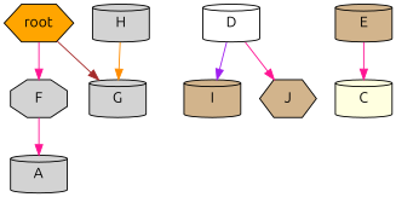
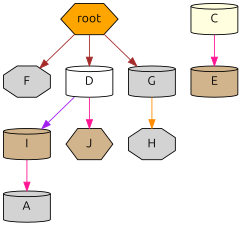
  strict digraph {
    fontname=Ubuntu
    node [fillcolor=lightgrey fontname=Ubuntu shape=cylinder style=filled]
    edge [color=deeppink fontname=Ubuntu]
    n1 [fillcolor=orange label=root shape=hexagon]
    n2 [label=F shape=octagon]
    n3 [fillcolor=white label=D]
    n4 [label=G]
    n5 [fillcolor=tan label=I]
    n6 [fillcolor=tan label=J shape=hexagon]
-   n7 [label=H]
+   n7 [label=H shape=octagon]
    n8 [label=A]
    n9 [fillcolor=lightyellow label=C]
    n10 [fillcolor=tan label=E]
-   n1 -> n2
+   n1 -> n2 [color=brown]
+   n1 -> n3 [color=brown]
    n1 -> n4 [color=brown]
    n3 -> n5 [color=purple]
    n3 -> n6
-   n7 -> n4 [color=darkorange]
-   n2 -> n8
-   n10 -> n9
+   n4 -> n7 [color=darkorange]
+   n5 -> n8
+   n9 -> n10
  }
